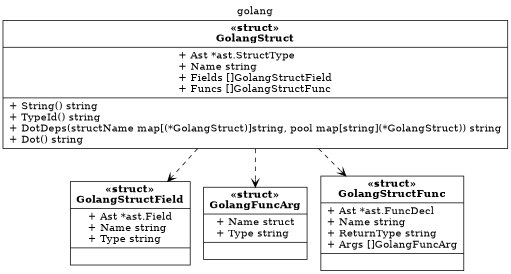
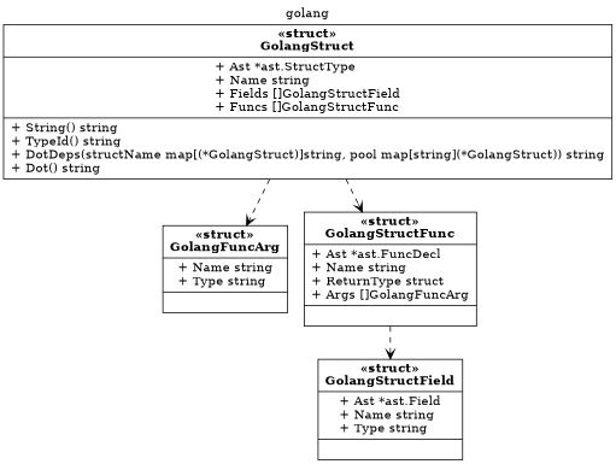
  digraph {
    label=golang
    labelloc=t
    node [labelloc=t shape=record]
    edge [arrowhead=open style=dashed]
    n1 [label=<{<b>«struct»<br/>GolangStructField</b><br align="left"/>|+ Ast *ast.Field<br align="left"/>+ Name string<br align="left"/>+ Type string<br align="left"/>|}>]
-   n2 [label=<{<b>«struct»<br/>GolangFuncArg</b><br align="left"/>|+ Name struct<br align="left"/>+ Type string<br align="left"/>|}>]
-   n3 [label=<{<b>«struct»<br/>GolangStructFunc</b><br align="left"/>|+ Ast *ast.FuncDecl<br align="left"/>+ Name string<br align="left"/>+ ReturnType string<br align="left"/>+ Args []GolangFuncArg<br align="left"/>|}>]
+   n2 [label=<{<b>«struct»<br/>GolangFuncArg</b><br align="left"/>|+ Name string<br align="left"/>+ Type string<br align="left"/>|}>]
+   n3 [label=<{<b>«struct»<br/>GolangStructFunc</b><br align="left"/>|+ Ast *ast.FuncDecl<br align="left"/>+ Name string<br align="left"/>+ ReturnType struct<br align="left"/>+ Args []GolangFuncArg<br align="left"/>|}>]
    n4 [label=<{<b>«struct»<br/>GolangStruct</b><br align="left"/>|+ Ast *ast.StructType<br align="left"/>+ Name string<br align="left"/>+ Fields []GolangStructField<br align="left"/>+ Funcs []GolangStructFunc<br align="left"/>|+ String() string<br align="left"/>+ TypeId() string<br align="left"/>+ DotDeps(structName map[(*GolangStruct)]string, pool map[string](*GolangStruct)) string<br align="left"/>+ Dot() string<br align="left"/>}>]
-   n4 -> n1
+   n3 -> n1
    n4 -> n2
    n4 -> n3
  }
